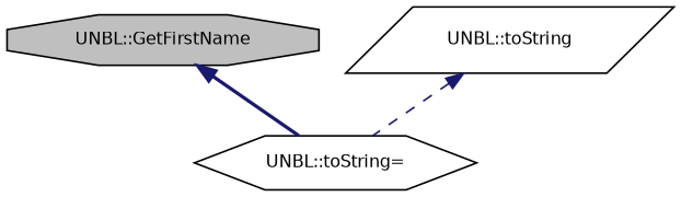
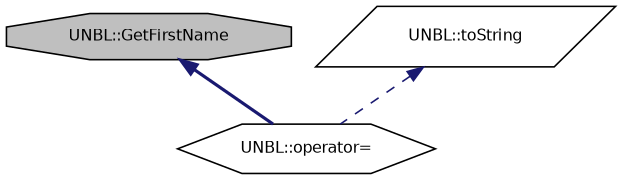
  digraph {
    rankdir=TB
    node [color=black fillcolor=white fontname=Helvetica fontsize=10 style=filled]
    edge [color=midnightblue dir=back fontname=Helvetica fontsize=10 labelfontname=Helvetica labelfontsize=10]
    n1 [fillcolor=grey75 fontcolor=black height=0.2 label="UNBL::GetFirstName" shape=octagon width=0.4]
-   n2 [height=0.2 label="UNBL::toString=" shape=hexagon width=0.4]
+   n2 [height=0.2 label="UNBL::operator=" shape=hexagon width=0.4]
    n3 [height=0.2 label="UNBL::toString" shape=parallelogram width=0.4]
    n1 -> n2 [style=bold]
    n3 -> n2 [style=dashed]
  }
